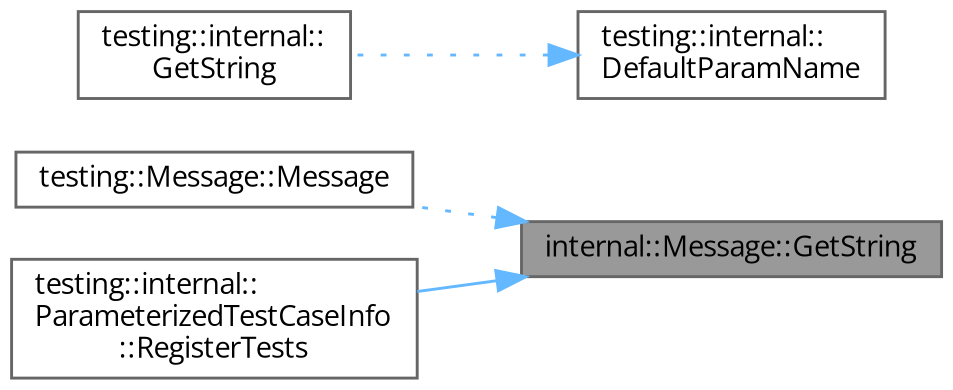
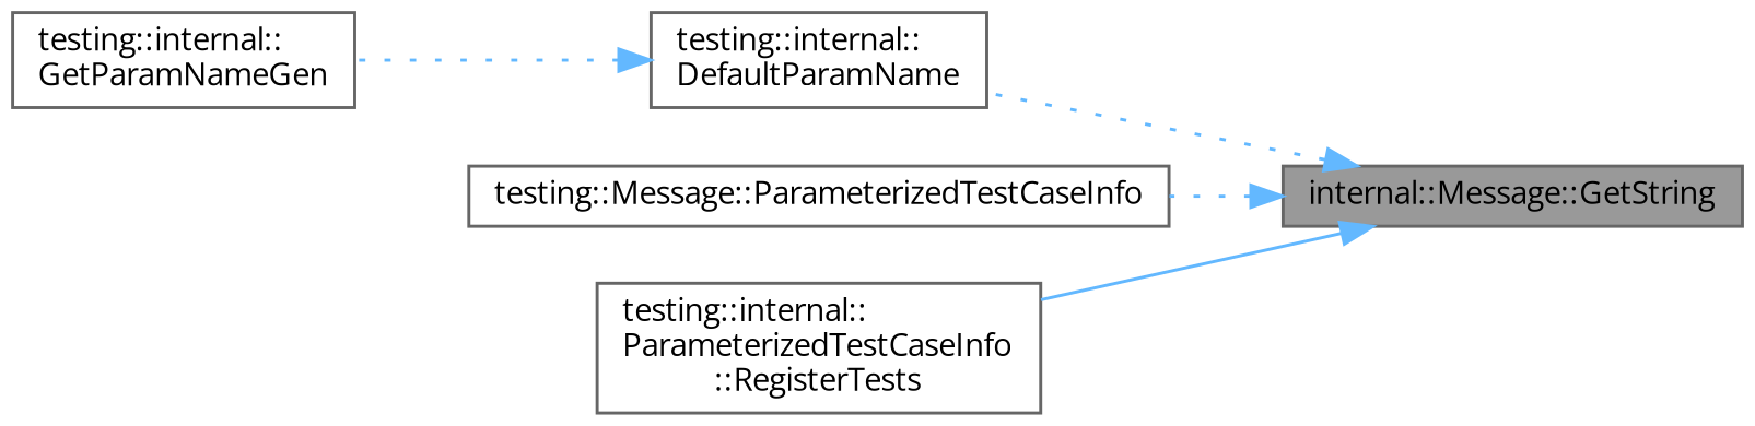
  digraph {
    fontname="Open Sans"
    rankdir=RL
    node [color=grey40 fillcolor=white fontname="Open Sans" fontsize=10 shape=box style=filled]
    edge [color=steelblue1 dir=back fontname="Open Sans" fontsize=10 labelfontname=Helvetica labelfontsize=10 style=dotted]
    n1 [color=gray40 fillcolor=grey60 fontcolor=black height=0.2 label="internal::Message::GetString" width=0.4]
    n2 [height=0.2 label="testing::internal::\lDefaultParamName" width=0.4]
-   n3 [height=0.2 label="testing::Message::Message" width=0.4]
+   n3 [height=0.2 label="testing::Message::ParameterizedTestCaseInfo" width=0.4]
    n4 [height=0.2 label="testing::internal::\lParameterizedTestCaseInfo\l::RegisterTests" width=0.4]
-   n5 [height=0.2 label="testing::internal::\lGetString" width=0.4]
+   n5 [height=0.2 label="testing::internal::\lGetParamNameGen" width=0.4]
+   n1 -> n2
    n1 -> n3
    n1 -> n4 [style=solid]
    n2 -> n5
  }
